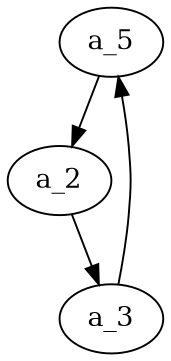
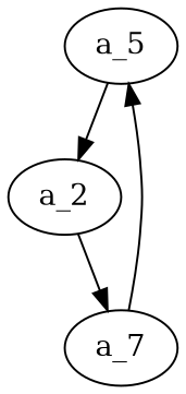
  digraph {
    n1 [label=a_5]
    a_2
-   a_3
+   a_3 [label=a_7]
    n1 -> a_2
    a_2 -> a_3
    a_3 -> n1
  }
